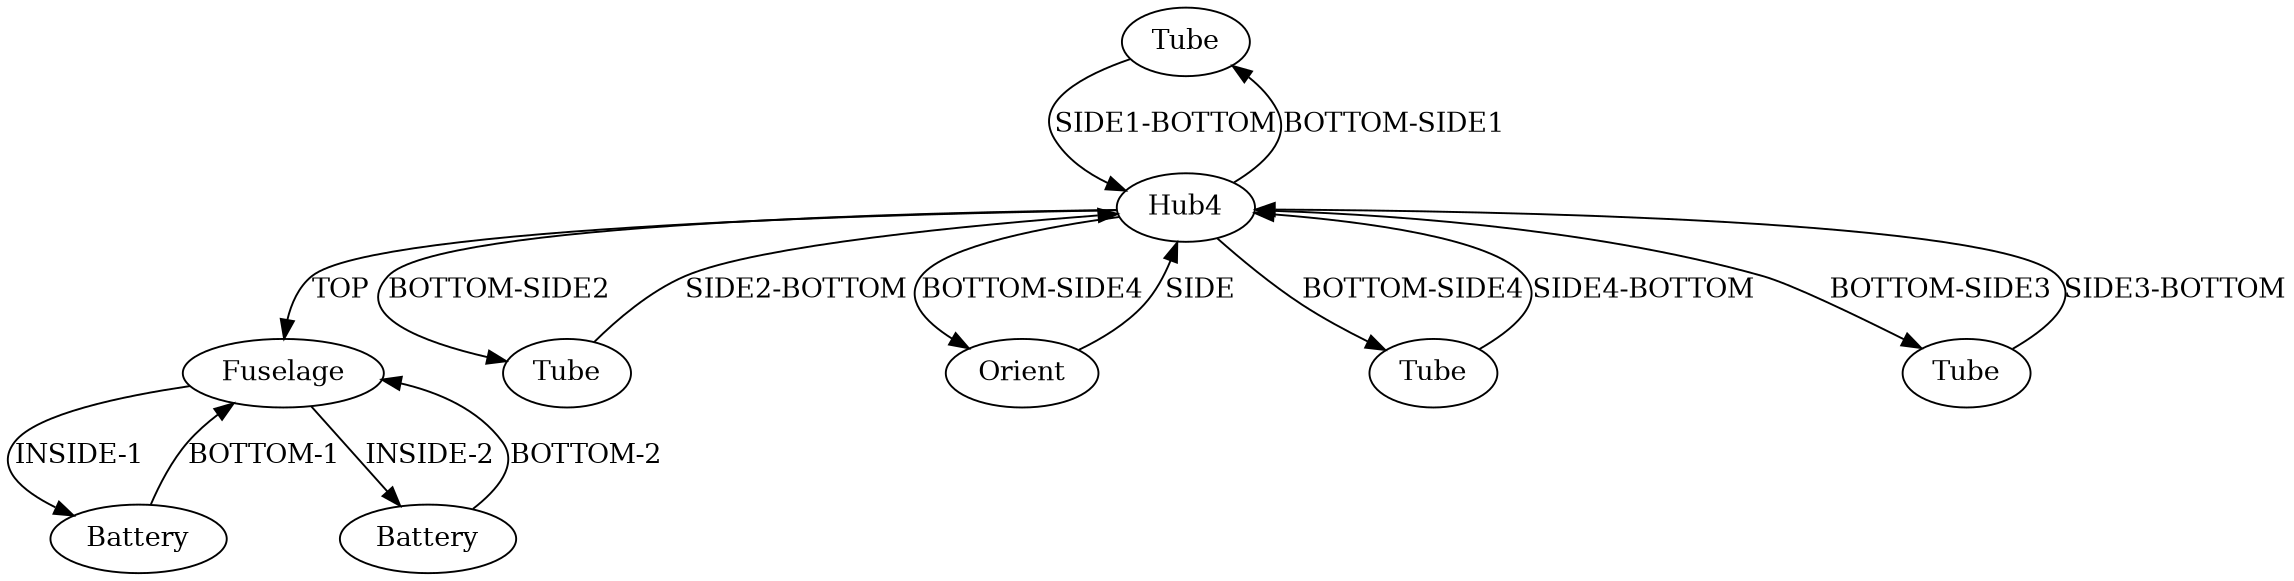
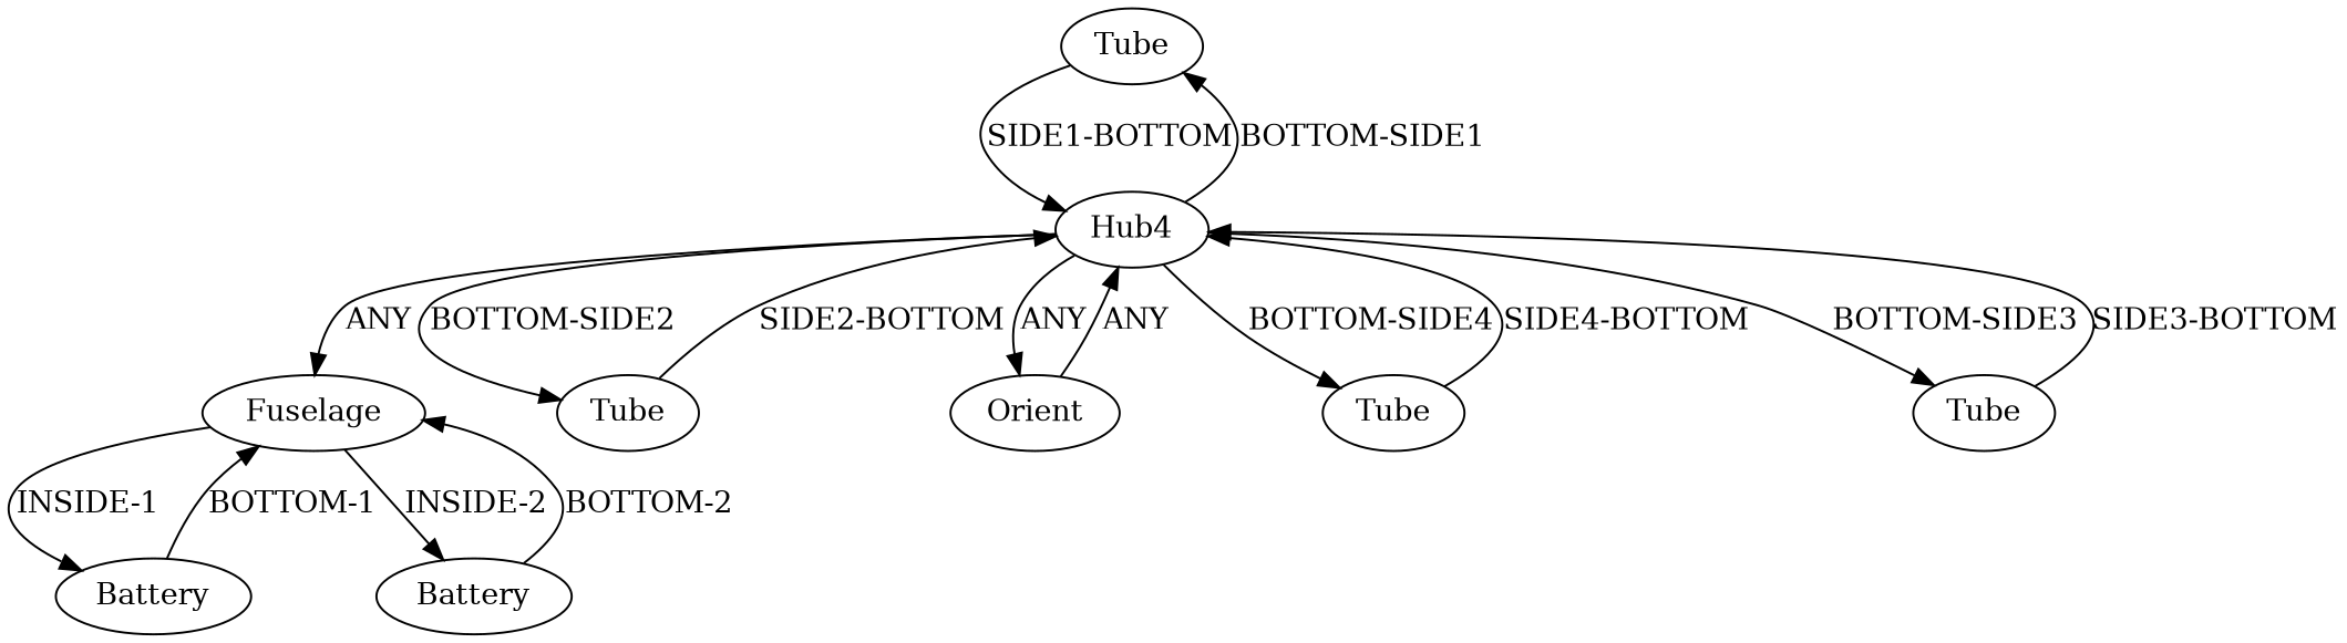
  digraph {
    n1 [instance=Tube_instance_2 label=Tube]
    n2 [instance=Hub4_instance_1 label=Hub4]
    n3 [instance=Fuselage_instance_1 label=Fuselage]
    n4 [instance=Tube_instance_6 label=Tube]
    n5 [instance=Orient label=Orient]
    n6 [instance=Tube_instance_7 label=Tube]
    n7 [instance=Tube_instance_8 label=Tube]
    n8 [instance=Battery_instance_1 label=Battery]
    n9 [instance=Battery_instance_2 label=Battery]
    n1 -> n2 [label="SIDE1-BOTTOM"]
    n2 -> n1 [label="BOTTOM-SIDE1"]
-   n2 -> n3 [label=TOP]
+   n2 -> n3 [label=ANY]
    n2 -> n4 [label="BOTTOM-SIDE2"]
-   n2 -> n5 [label="BOTTOM-SIDE4"]
+   n2 -> n5 [label=ANY]
    n2 -> n6 [label="BOTTOM-SIDE4"]
    n2 -> n7 [label="BOTTOM-SIDE3"]
    n3 -> n8 [label="INSIDE-1"]
    n3 -> n9 [label="INSIDE-2"]
    n4 -> n2 [label="SIDE2-BOTTOM"]
-   n5 -> n2 [label=SIDE]
+   n5 -> n2 [label=ANY]
    n6 -> n2 [label="SIDE4-BOTTOM"]
    n7 -> n2 [label="SIDE3-BOTTOM"]
    n8 -> n3 [label="BOTTOM-1"]
    n9 -> n3 [label="BOTTOM-2"]
  }
